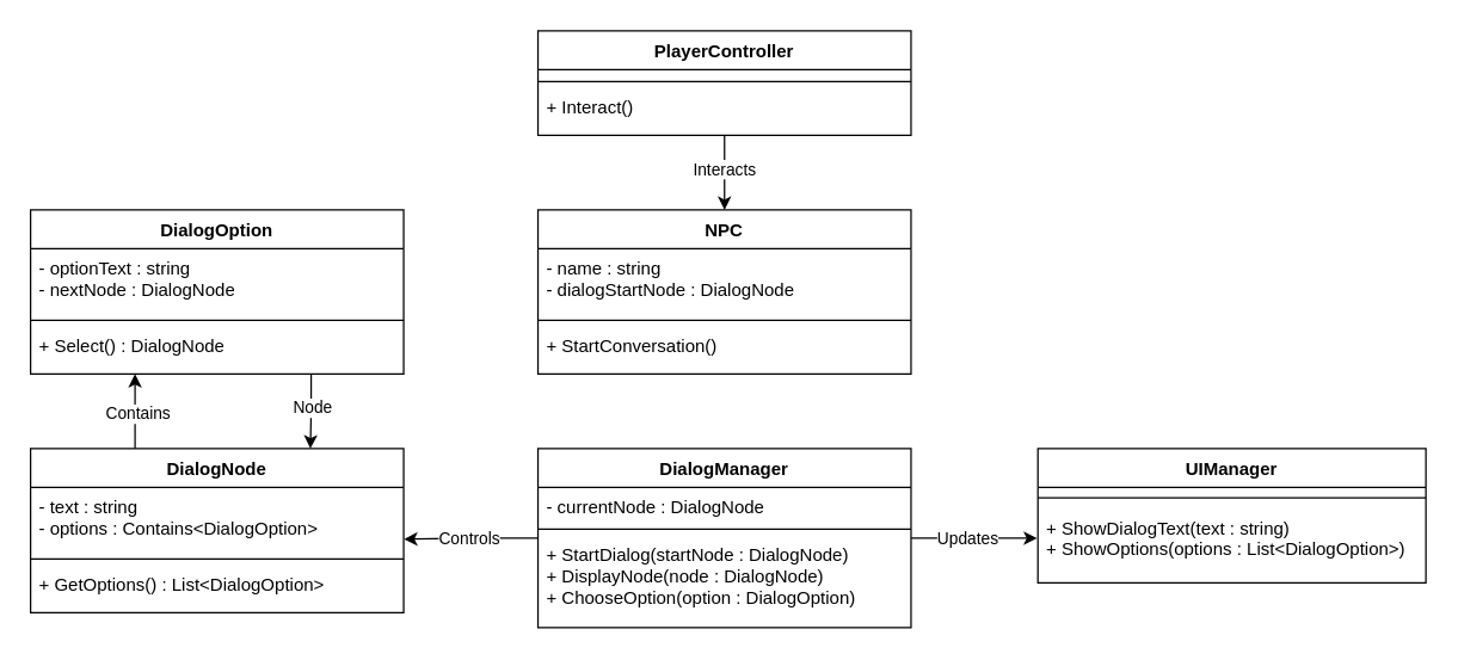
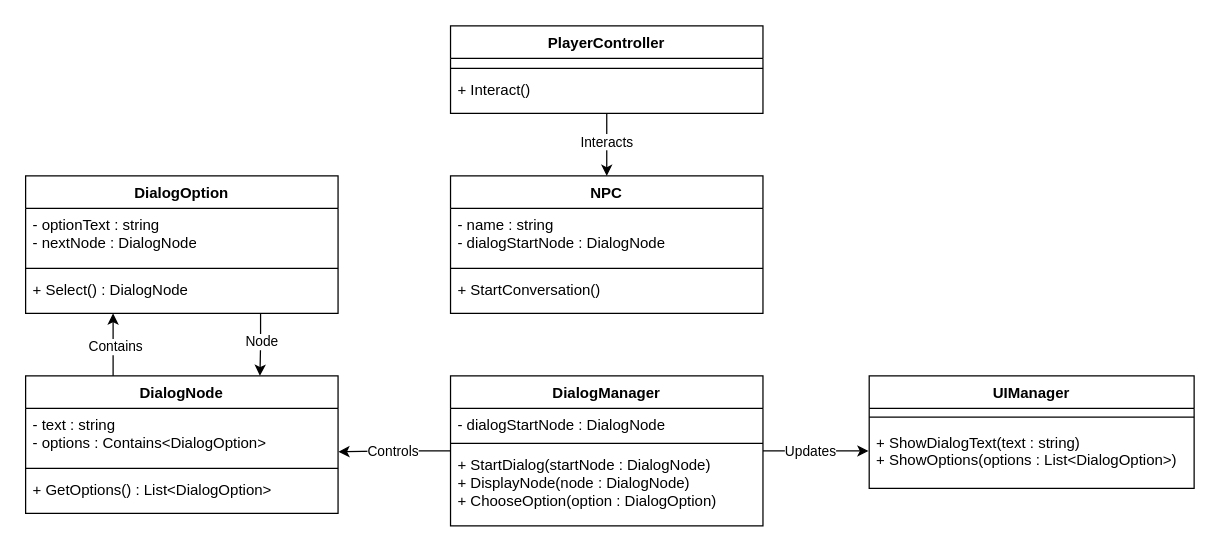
  <mxCell id="0" />
  <mxCell id="1" parent="0" />
  <mxCell id="2" value="NPC" style="swimlane;fontStyle=1;align=center;verticalAlign=top;childLayout=stackLayout;horizontal=1;startSize=26;horizontalStack=0;resizeParent=1;resizeParentMax=0;resizeLast=0;collapsible=1;marginBottom=0;whiteSpace=wrap;html=1;" parent="1" vertex="1"><mxGeometry x="360" y="140" width="250" height="110" as="geometry"><mxRectangle x="450" y="230" width="100" height="30" as="alternateBounds" /></mxGeometry></mxCell>
  <mxCell id="3" value="&lt;div&gt;- name : string&lt;/div&gt;&lt;div&gt;- dialogStartNode : DialogNode&lt;/div&gt;" style="text;strokeColor=none;fillColor=none;align=left;verticalAlign=top;spacingLeft=4;spacingRight=4;overflow=hidden;rotatable=0;points=[[0,0.5],[1,0.5]];portConstraint=eastwest;whiteSpace=wrap;html=1;" parent="2" vertex="1"><mxGeometry y="26" width="250" height="44" as="geometry" /></mxCell>
  <mxCell id="4" value="" style="line;strokeWidth=1;fillColor=none;align=left;verticalAlign=middle;spacingTop=-1;spacingLeft=3;spacingRight=3;rotatable=0;labelPosition=right;points=[];portConstraint=eastwest;strokeColor=inherit;" parent="2" vertex="1"><mxGeometry y="70" width="250" height="8" as="geometry" /></mxCell>
  <mxCell id="5" value="&lt;div&gt;+ StartConversation()&lt;/div&gt;" style="text;strokeColor=none;fillColor=none;align=left;verticalAlign=top;spacingLeft=4;spacingRight=4;overflow=hidden;rotatable=0;points=[[0,0.5],[1,0.5]];portConstraint=eastwest;whiteSpace=wrap;html=1;" parent="2" vertex="1"><mxGeometry y="78" width="250" height="32" as="geometry" /></mxCell>
  <mxCell id="6" value="" style="edgeStyle=orthogonalEdgeStyle;rounded=0;orthogonalLoop=1;jettySize=auto;html=1;entryX=0.5;entryY=0;entryDx=0;entryDy=0;" edge="1" parent="1" source="8" target="2"><mxGeometry relative="1" as="geometry" /></mxCell>
  <mxCell id="7" value="Interacts" style="edgeLabel;html=1;align=center;verticalAlign=middle;resizable=0;points=[];" vertex="1" connectable="0" parent="6"><mxGeometry x="-0.12" y="-1" relative="1" as="geometry"><mxPoint as="offset" /></mxGeometry></mxCell>
  <mxCell id="8" value="PlayerController" style="swimlane;fontStyle=1;align=center;verticalAlign=top;childLayout=stackLayout;horizontal=1;startSize=26;horizontalStack=0;resizeParent=1;resizeParentMax=0;resizeLast=0;collapsible=1;marginBottom=0;whiteSpace=wrap;html=1;" vertex="1" parent="1"><mxGeometry x="360" y="20" width="250" height="70" as="geometry"><mxRectangle x="450" y="230" width="100" height="30" as="alternateBounds" /></mxGeometry></mxCell>
  <mxCell id="9" value="&lt;div&gt;&lt;br&gt;&lt;/div&gt;" style="text;strokeColor=none;fillColor=none;align=left;verticalAlign=top;spacingLeft=4;spacingRight=4;overflow=hidden;rotatable=0;points=[[0,0.5],[1,0.5]];portConstraint=eastwest;whiteSpace=wrap;html=1;" vertex="1" parent="8"><mxGeometry y="26" width="250" height="4" as="geometry" /></mxCell>
  <mxCell id="10" value="" style="line;strokeWidth=1;fillColor=none;align=left;verticalAlign=middle;spacingTop=-1;spacingLeft=3;spacingRight=3;rotatable=0;labelPosition=right;points=[];portConstraint=eastwest;strokeColor=inherit;" vertex="1" parent="8"><mxGeometry y="30" width="250" height="8" as="geometry" /></mxCell>
  <mxCell id="11" value="&lt;div&gt;+ Interact()&lt;/div&gt;" style="text;strokeColor=none;fillColor=none;align=left;verticalAlign=top;spacingLeft=4;spacingRight=4;overflow=hidden;rotatable=0;points=[[0,0.5],[1,0.5]];portConstraint=eastwest;whiteSpace=wrap;html=1;" vertex="1" parent="8"><mxGeometry y="38" width="250" height="32" as="geometry" /></mxCell>
  <mxCell id="12" value="" style="edgeStyle=orthogonalEdgeStyle;rounded=0;orthogonalLoop=1;jettySize=auto;html=1;entryX=1.001;entryY=0.791;entryDx=0;entryDy=0;entryPerimeter=0;" edge="1" parent="1" source="14" target="24"><mxGeometry relative="1" as="geometry" /></mxCell>
  <mxCell id="13" value="Controls" style="edgeLabel;html=1;align=center;verticalAlign=middle;resizable=0;points=[];" vertex="1" connectable="0" parent="12"><mxGeometry x="0.003" y="-2" relative="1" as="geometry"><mxPoint as="offset" /></mxGeometry></mxCell>
  <mxCell id="14" value="DialogManager" style="swimlane;fontStyle=1;align=center;verticalAlign=top;childLayout=stackLayout;horizontal=1;startSize=26;horizontalStack=0;resizeParent=1;resizeParentMax=0;resizeLast=0;collapsible=1;marginBottom=0;whiteSpace=wrap;html=1;" vertex="1" parent="1"><mxGeometry x="360" y="300" width="250" height="120" as="geometry"><mxRectangle x="450" y="230" width="100" height="30" as="alternateBounds" /></mxGeometry></mxCell>
- <mxCell id="15" value="&lt;div&gt;- currentNode : DialogNode&lt;/div&gt;" style="text;strokeColor=none;fillColor=none;align=left;verticalAlign=top;spacingLeft=4;spacingRight=4;overflow=hidden;rotatable=0;points=[[0,0.5],[1,0.5]];portConstraint=eastwest;whiteSpace=wrap;html=1;" vertex="1" parent="14"><mxGeometry y="26" width="250" height="24" as="geometry" /></mxCell>
+ <mxCell id="15" value="&lt;div&gt;- dialogStartNode : DialogNode&lt;/div&gt;" style="text;strokeColor=none;fillColor=none;align=left;verticalAlign=top;spacingLeft=4;spacingRight=4;overflow=hidden;rotatable=0;points=[[0,0.5],[1,0.5]];portConstraint=eastwest;whiteSpace=wrap;html=1;" vertex="1" parent="14"><mxGeometry y="26" width="250" height="24" as="geometry" /></mxCell>
  <mxCell id="16" value="" style="line;strokeWidth=1;fillColor=none;align=left;verticalAlign=middle;spacingTop=-1;spacingLeft=3;spacingRight=3;rotatable=0;labelPosition=right;points=[];portConstraint=eastwest;strokeColor=inherit;" vertex="1" parent="14"><mxGeometry y="50" width="250" height="8" as="geometry" /></mxCell>
  <mxCell id="17" value="&lt;div&gt;+ StartDialog(startNode : DialogNode)&lt;/div&gt;&lt;div&gt;+ DisplayNode(node : DialogNode)&lt;/div&gt;&lt;div&gt;+ ChooseOption(option : DialogOption)&lt;/div&gt;" style="text;strokeColor=none;fillColor=none;align=left;verticalAlign=top;spacingLeft=4;spacingRight=4;overflow=hidden;rotatable=0;points=[[0,0.5],[1,0.5]];portConstraint=eastwest;whiteSpace=wrap;html=1;" vertex="1" parent="14"><mxGeometry y="58" width="250" height="62" as="geometry" /></mxCell>
  <mxCell id="18" value="UIManager" style="swimlane;fontStyle=1;align=center;verticalAlign=top;childLayout=stackLayout;horizontal=1;startSize=26;horizontalStack=0;resizeParent=1;resizeParentMax=0;resizeLast=0;collapsible=1;marginBottom=0;whiteSpace=wrap;html=1;" vertex="1" parent="1"><mxGeometry x="695" y="300" width="260" height="90" as="geometry"><mxRectangle x="450" y="230" width="100" height="30" as="alternateBounds" /></mxGeometry></mxCell>
  <mxCell id="19" value="" style="line;strokeWidth=1;fillColor=none;align=left;verticalAlign=middle;spacingTop=-1;spacingLeft=3;spacingRight=3;rotatable=0;labelPosition=right;points=[];portConstraint=eastwest;strokeColor=inherit;" vertex="1" parent="18"><mxGeometry y="26" width="260" height="14" as="geometry" /></mxCell>
  <mxCell id="20" value="&lt;div&gt;+ ShowDialogText(text : string)&lt;/div&gt;&lt;div&gt;+ ShowOptions(options : List&amp;lt;DialogOption&amp;gt;)&lt;/div&gt;" style="text;strokeColor=none;fillColor=none;align=left;verticalAlign=top;spacingLeft=4;spacingRight=4;overflow=hidden;rotatable=0;points=[[0,0.5],[1,0.5]];portConstraint=eastwest;whiteSpace=wrap;html=1;" vertex="1" parent="18"><mxGeometry y="40" width="260" height="50" as="geometry" /></mxCell>
  <mxCell id="21" style="edgeStyle=orthogonalEdgeStyle;rounded=0;orthogonalLoop=1;jettySize=auto;html=1;entryX=-0.002;entryY=0.402;entryDx=0;entryDy=0;entryPerimeter=0;" edge="1" parent="1" source="14" target="20"><mxGeometry relative="1" as="geometry" /></mxCell>
  <mxCell id="22" value="Updates" style="edgeLabel;html=1;align=center;verticalAlign=middle;resizable=0;points=[];" vertex="1" connectable="0" parent="21"><mxGeometry x="-0.135" relative="1" as="geometry"><mxPoint as="offset" /></mxGeometry></mxCell>
  <mxCell id="23" value="DialogNode" style="swimlane;fontStyle=1;align=center;verticalAlign=top;childLayout=stackLayout;horizontal=1;startSize=26;horizontalStack=0;resizeParent=1;resizeParentMax=0;resizeLast=0;collapsible=1;marginBottom=0;whiteSpace=wrap;html=1;" vertex="1" parent="1"><mxGeometry x="20" y="300" width="250" height="110" as="geometry"><mxRectangle x="450" y="230" width="100" height="30" as="alternateBounds" /></mxGeometry></mxCell>
  <mxCell id="24" value="&lt;div&gt;- text : string&lt;/div&gt;&lt;div&gt;- options : Contains&amp;lt;DialogOption&amp;gt;&lt;/div&gt;" style="text;strokeColor=none;fillColor=none;align=left;verticalAlign=top;spacingLeft=4;spacingRight=4;overflow=hidden;rotatable=0;points=[[0,0.5],[1,0.5]];portConstraint=eastwest;whiteSpace=wrap;html=1;" vertex="1" parent="23"><mxGeometry y="26" width="250" height="44" as="geometry" /></mxCell>
  <mxCell id="25" value="" style="line;strokeWidth=1;fillColor=none;align=left;verticalAlign=middle;spacingTop=-1;spacingLeft=3;spacingRight=3;rotatable=0;labelPosition=right;points=[];portConstraint=eastwest;strokeColor=inherit;" vertex="1" parent="23"><mxGeometry y="70" width="250" height="8" as="geometry" /></mxCell>
  <mxCell id="26" value="+ GetOptions() : List&amp;lt;DialogOption&amp;gt;" style="text;strokeColor=none;fillColor=none;align=left;verticalAlign=top;spacingLeft=4;spacingRight=4;overflow=hidden;rotatable=0;points=[[0,0.5],[1,0.5]];portConstraint=eastwest;whiteSpace=wrap;html=1;" vertex="1" parent="23"><mxGeometry y="78" width="250" height="32" as="geometry" /></mxCell>
  <mxCell id="27" style="edgeStyle=orthogonalEdgeStyle;rounded=0;orthogonalLoop=1;jettySize=auto;html=1;entryX=0.75;entryY=0;entryDx=0;entryDy=0;" edge="1" parent="1" source="29" target="23"><mxGeometry relative="1" as="geometry"><Array as="points"><mxPoint x="208" y="275" /><mxPoint x="208" y="275" /></Array></mxGeometry></mxCell>
  <mxCell id="28" value="Node" style="edgeLabel;html=1;align=center;verticalAlign=middle;resizable=0;points=[];" vertex="1" connectable="0" parent="27"><mxGeometry x="-0.134" relative="1" as="geometry"><mxPoint as="offset" /></mxGeometry></mxCell>
  <mxCell id="29" value="DialogOption" style="swimlane;fontStyle=1;align=center;verticalAlign=top;childLayout=stackLayout;horizontal=1;startSize=26;horizontalStack=0;resizeParent=1;resizeParentMax=0;resizeLast=0;collapsible=1;marginBottom=0;whiteSpace=wrap;html=1;" vertex="1" parent="1"><mxGeometry x="20" y="140" width="250" height="110" as="geometry"><mxRectangle x="450" y="230" width="100" height="30" as="alternateBounds" /></mxGeometry></mxCell>
  <mxCell id="30" value="&lt;div&gt;- optionText : string&lt;/div&gt;&lt;div&gt;- nextNode : DialogNode&lt;/div&gt;" style="text;strokeColor=none;fillColor=none;align=left;verticalAlign=top;spacingLeft=4;spacingRight=4;overflow=hidden;rotatable=0;points=[[0,0.5],[1,0.5]];portConstraint=eastwest;whiteSpace=wrap;html=1;" vertex="1" parent="29"><mxGeometry y="26" width="250" height="44" as="geometry" /></mxCell>
  <mxCell id="31" value="" style="line;strokeWidth=1;fillColor=none;align=left;verticalAlign=middle;spacingTop=-1;spacingLeft=3;spacingRight=3;rotatable=0;labelPosition=right;points=[];portConstraint=eastwest;strokeColor=inherit;" vertex="1" parent="29"><mxGeometry y="70" width="250" height="8" as="geometry" /></mxCell>
  <mxCell id="32" value="+ Select() : DialogNode" style="text;strokeColor=none;fillColor=none;align=left;verticalAlign=top;spacingLeft=4;spacingRight=4;overflow=hidden;rotatable=0;points=[[0,0.5],[1,0.5]];portConstraint=eastwest;whiteSpace=wrap;html=1;" vertex="1" parent="29"><mxGeometry y="78" width="250" height="32" as="geometry" /></mxCell>
  <mxCell id="33" style="edgeStyle=orthogonalEdgeStyle;rounded=0;orthogonalLoop=1;jettySize=auto;html=1;" edge="1" parent="1" source="23"><mxGeometry relative="1" as="geometry"><mxPoint x="90" y="250" as="targetPoint" /><Array as="points"><mxPoint x="90" y="250" /></Array></mxGeometry></mxCell>
  <mxCell id="34" value="Contains" style="edgeLabel;html=1;align=center;verticalAlign=middle;resizable=0;points=[];" vertex="1" connectable="0" parent="33"><mxGeometry x="-0.027" y="-1" relative="1" as="geometry"><mxPoint as="offset" /></mxGeometry></mxCell>
